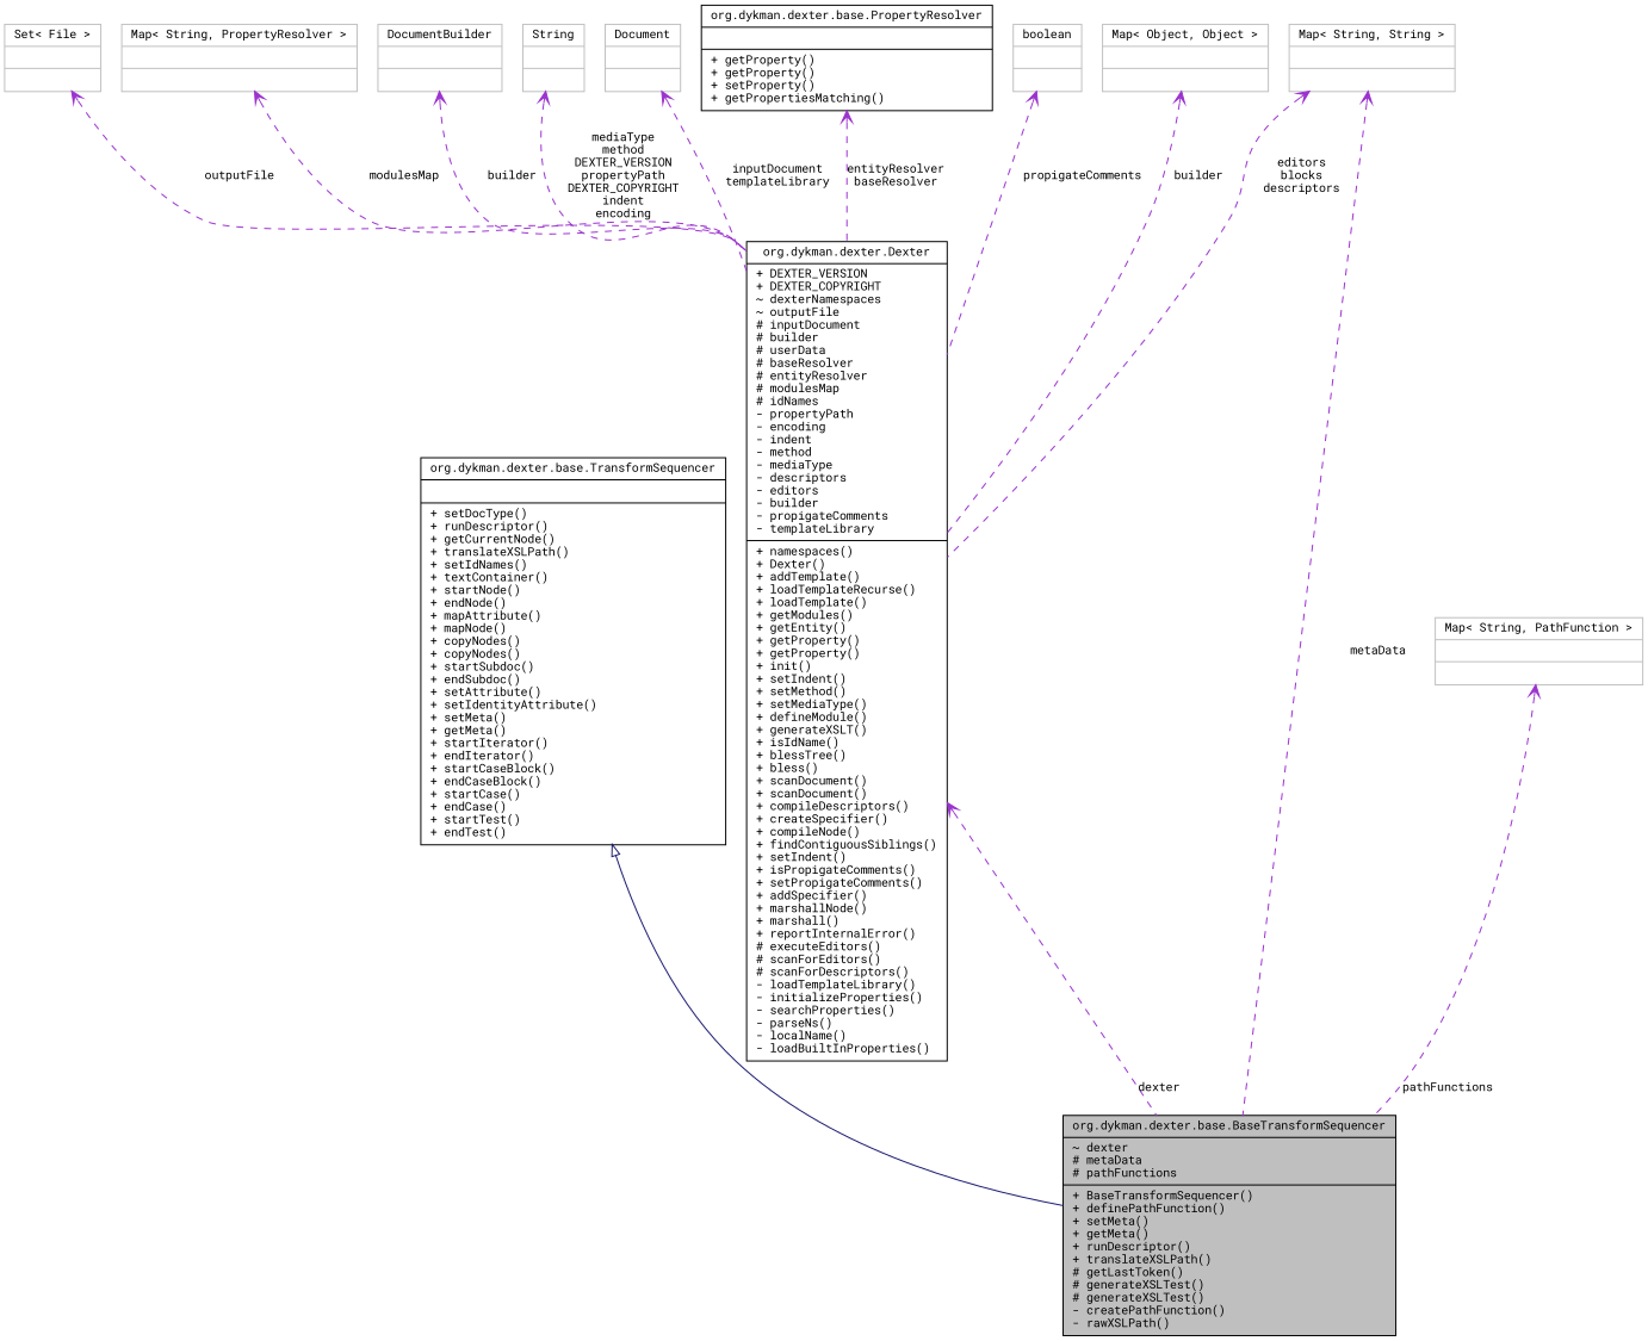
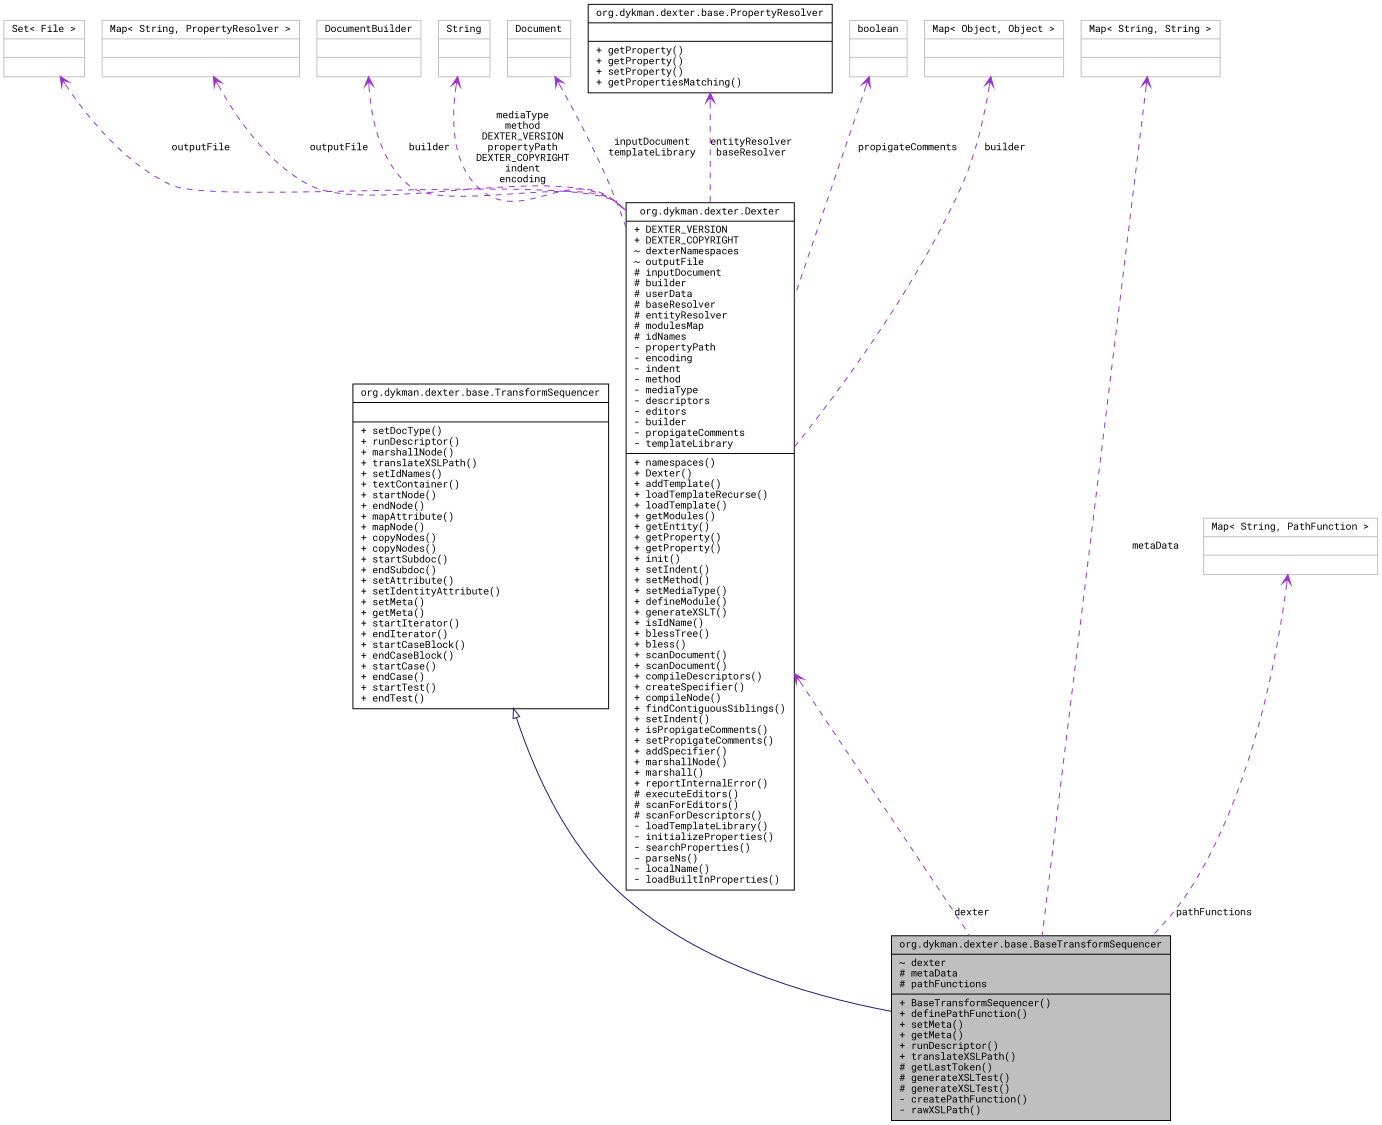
  digraph {
    fontname="Roboto Mono"
    node [color=grey75 fontname="Roboto Mono" fontsize=10 shape=record]
    edge [arrowtail=open color=darkorchid3 dir=back fontname="Roboto Mono" fontsize=10 labelfontname=FreeSans labelfontsize=10 style=dashed]
    n1 [color=black fillcolor=grey75 fontcolor=black height=0.2 label="{org.dykman.dexter.base.BaseTransformSequencer\n|~ dexter\l# metaData\l# pathFunctions\l|+ BaseTransformSequencer()\l+ definePathFunction()\l+ setMeta()\l+ getMeta()\l+ runDescriptor()\l+ translateXSLPath()\l# getLastToken()\l# generateXSLTest()\l# generateXSLTest()\l- createPathFunction()\l- rawXSLPath()\l}" style=filled width=0.4]
-   n2 [color=black height=0.2 label="{org.dykman.dexter.base.TransformSequencer\n||+ setDocType()\l+ runDescriptor()\l+ getCurrentNode()\l+ translateXSLPath()\l+ setIdNames()\l+ textContainer()\l+ startNode()\l+ endNode()\l+ mapAttribute()\l+ mapNode()\l+ copyNodes()\l+ copyNodes()\l+ startSubdoc()\l+ endSubdoc()\l+ setAttribute()\l+ setIdentityAttribute()\l+ setMeta()\l+ getMeta()\l+ startIterator()\l+ endIterator()\l+ startCaseBlock()\l+ endCaseBlock()\l+ startCase()\l+ endCase()\l+ startTest()\l+ endTest()\l}" width=0.4]
+   n2 [color=black height=0.2 label="{org.dykman.dexter.base.TransformSequencer\n||+ setDocType()\l+ runDescriptor()\l+ marshallNode()\l+ translateXSLPath()\l+ setIdNames()\l+ textContainer()\l+ startNode()\l+ endNode()\l+ mapAttribute()\l+ mapNode()\l+ copyNodes()\l+ copyNodes()\l+ startSubdoc()\l+ endSubdoc()\l+ setAttribute()\l+ setIdentityAttribute()\l+ setMeta()\l+ getMeta()\l+ startIterator()\l+ endIterator()\l+ startCaseBlock()\l+ endCaseBlock()\l+ startCase()\l+ endCase()\l+ startTest()\l+ endTest()\l}" width=0.4]
    n3 [color=black height=0.2 label="{org.dykman.dexter.Dexter\n|+ DEXTER_VERSION\l+ DEXTER_COPYRIGHT\l~ dexterNamespaces\l~ outputFile\l# inputDocument\l# builder\l# userData\l# baseResolver\l# entityResolver\l# modulesMap\l# idNames\l- propertyPath\l- encoding\l- indent\l- method\l- mediaType\l- descriptors\l- editors\l- builder\l- propigateComments\l- templateLibrary\l|+ namespaces()\l+ Dexter()\l+ addTemplate()\l+ loadTemplateRecurse()\l+ loadTemplate()\l+ getModules()\l+ getEntity()\l+ getProperty()\l+ getProperty()\l+ init()\l+ setIndent()\l+ setMethod()\l+ setMediaType()\l+ defineModule()\l+ generateXSLT()\l+ isIdName()\l+ blessTree()\l+ bless()\l+ scanDocument()\l+ scanDocument()\l+ compileDescriptors()\l+ createSpecifier()\l+ compileNode()\l+ findContiguousSiblings()\l+ setIndent()\l+ isPropigateComments()\l+ setPropigateComments()\l+ addSpecifier()\l+ marshallNode()\l+ marshall()\l+ reportInternalError()\l# executeEditors()\l# scanForEditors()\l# scanForDescriptors()\l- loadTemplateLibrary()\l- initializeProperties()\l- searchProperties()\l- parseNs()\l- localName()\l- loadBuiltInProperties()\l}" width=0.4]
    n4 [height=0.2 label="{String\n||}" width=0.4]
    n5 [color=black height=0.2 label="{org.dykman.dexter.base.PropertyResolver\n||+ getProperty()\l+ getProperty()\l+ setProperty()\l+ getPropertiesMatching()\l}" width=0.4]
    n6 [height=0.2 label="{Set\< File \>\n||}" width=0.4]
    n7 [height=0.2 label="{Map\< String, PropertyResolver \>\n||}" width=0.4]
    n8 [height=0.2 label="{DocumentBuilder\n||}" width=0.4]
    n9 [height=0.2 label="{Map\< String, String \>\n||}" width=0.4]
    n10 [height=0.2 label="{Document\n||}" width=0.4]
    n11 [height=0.2 label="{boolean\n||}" width=0.4]
    n12 [height=0.2 label="{Map\< Object, Object \>\n||}" width=0.4]
    n13 [height=0.2 label="{Map\< String, PathFunction \>\n||}" width=0.4]
    n2 -> n1 [arrowtail=empty color=midnightblue style=solid]
    n3 -> n1 [label=dexter]
    n4 -> n3 [label="mediaType\nmethod\nDEXTER_VERSION\npropertyPath\nDEXTER_COPYRIGHT\nindent\nencoding"]
    n5 -> n3 [label="entityResolver\nbaseResolver"]
    n6 -> n3 [label=outputFile]
-   n7 -> n3 [label=modulesMap]
+   n7 -> n3 [label=outputFile]
    n8 -> n3 [label=builder]
    n9 -> n1 [label=metaData]
-   n9 -> n3 [label="editors\nblocks\ndescriptors"]
    n10 -> n3 [label="inputDocument\ntemplateLibrary"]
    n11 -> n3 [label=propigateComments]
    n12 -> n3 [label=builder]
    n13 -> n1 [label=pathFunctions]
  }
